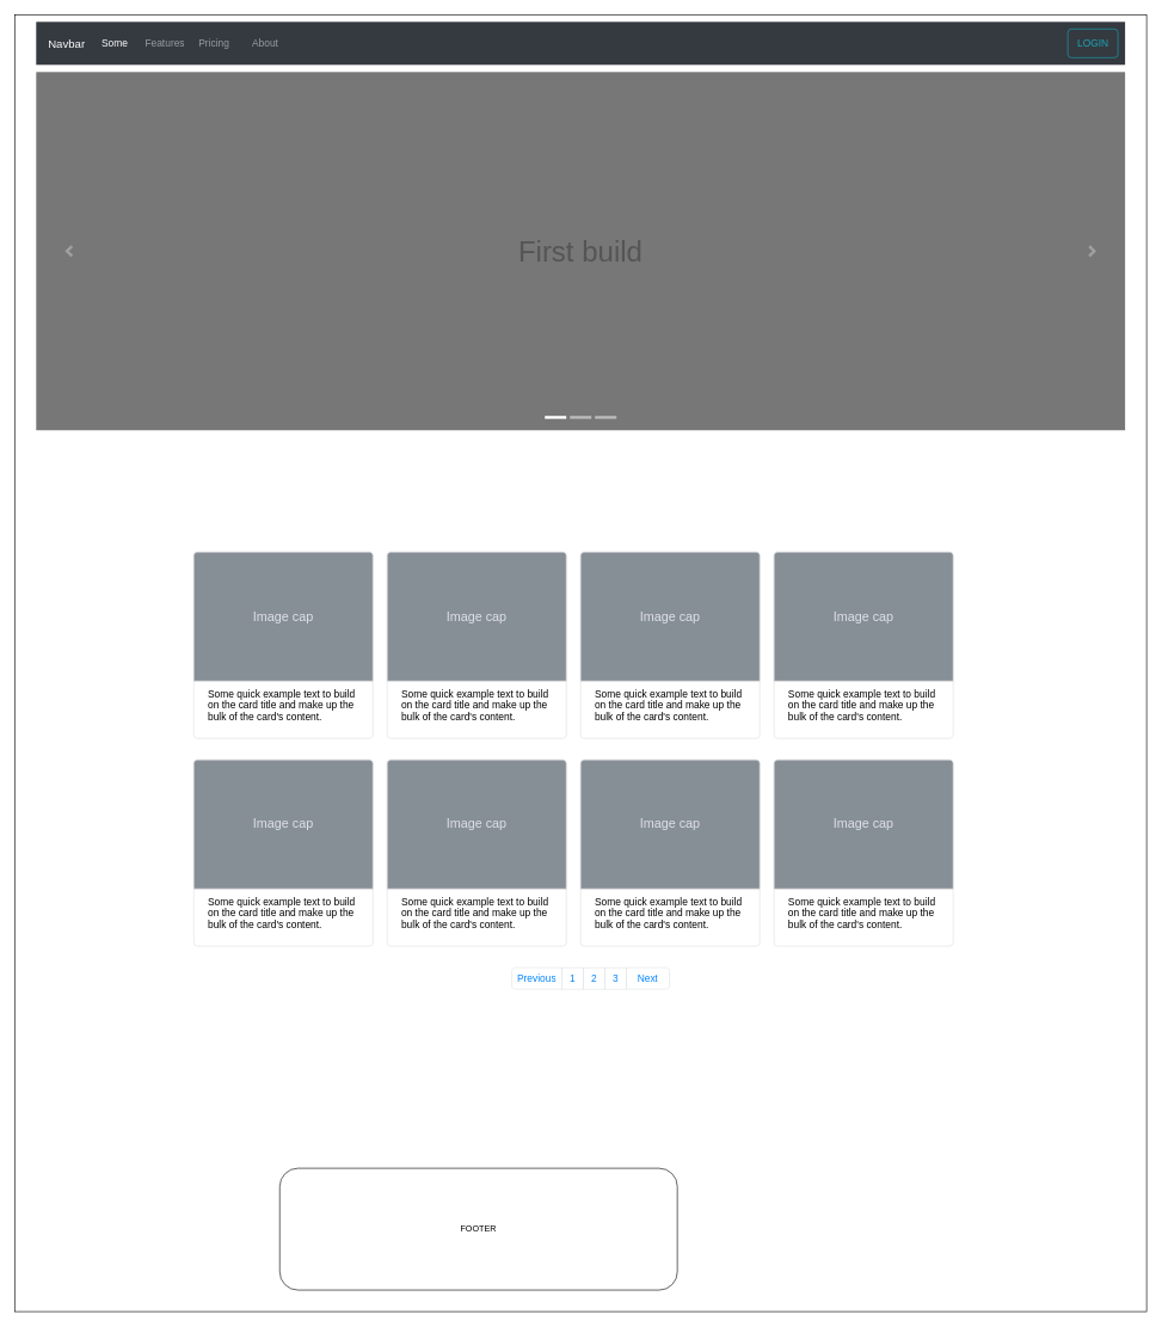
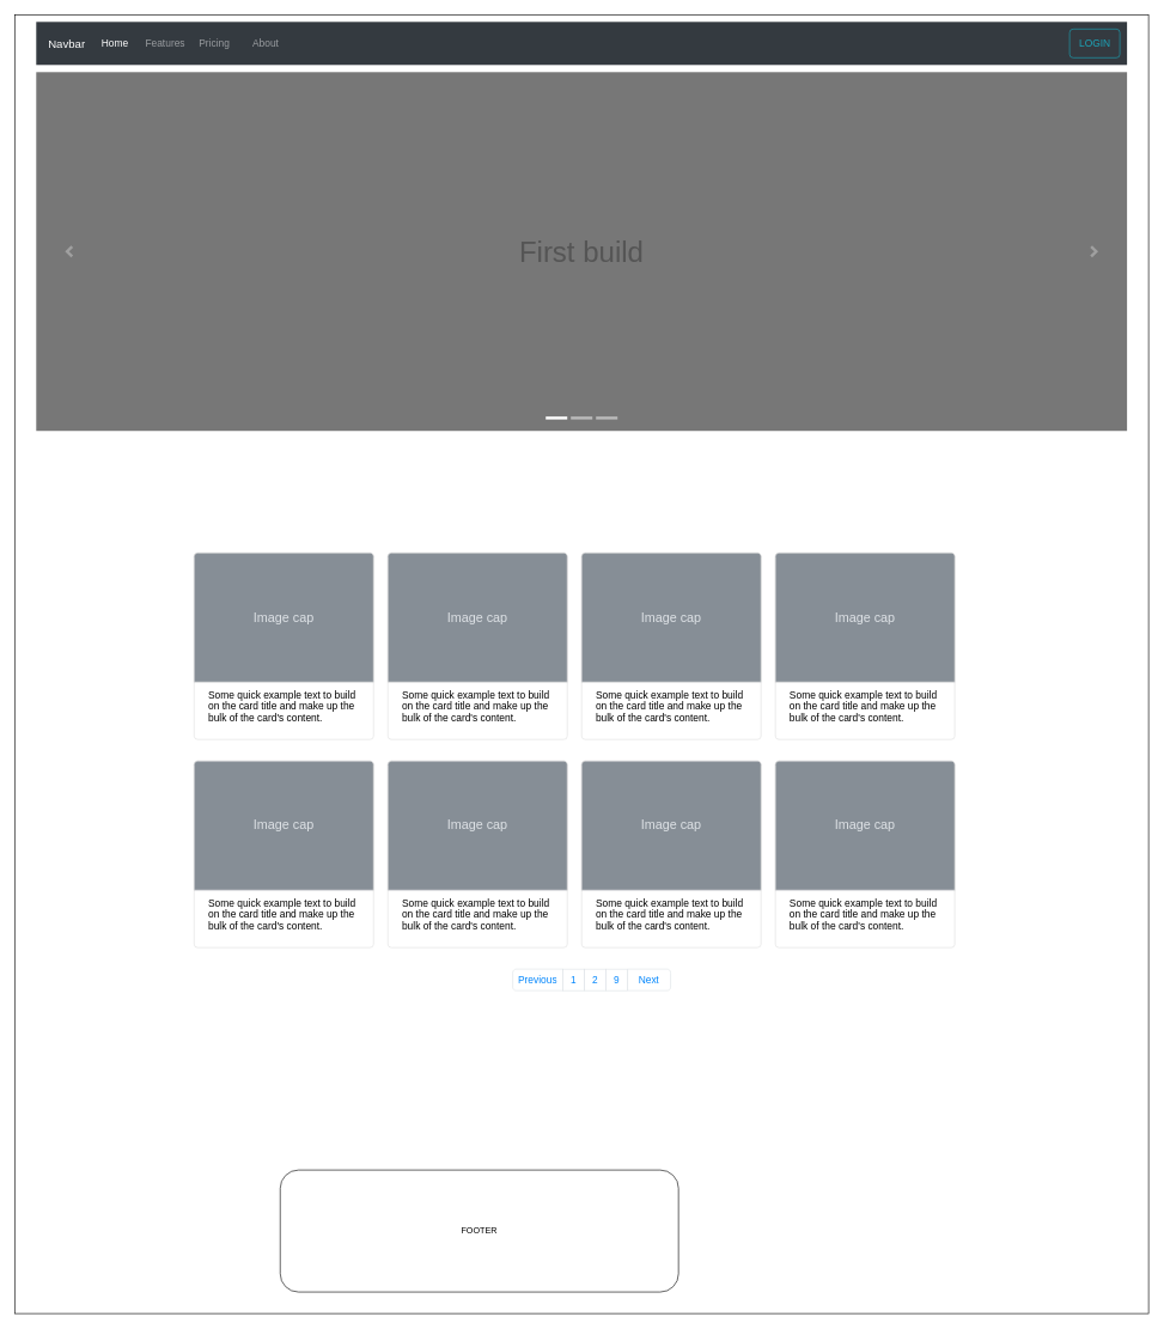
  <mxCell id="0" />
  <mxCell id="1" parent="0" />
  <mxCell id="2" value="" style="rounded=0;whiteSpace=wrap;html=1;" vertex="1" parent="1"><mxGeometry x="20" y="20" width="1580" height="1810" as="geometry" /></mxCell>
  <mxCell id="3" value="" style="html=1;shadow=0;dashed=0;fillColor=#343A40;strokeColor=none;fontSize=16;fontColor=#ffffff;align=left;spacing=15;" vertex="1" parent="1"><mxGeometry x="50" y="30" width="1520" height="60" as="geometry" /></mxCell>
  <mxCell id="4" value="" style="swimlane;shape=mxgraph.bootstrap.anchor;strokeColor=none;fillColor=none;fontColor=#0085FC;fontStyle=0;childLayout=stackLayout;horizontal=0;startSize=0;horizontalStack=1;resizeParent=1;resizeParentMax=0;resizeLast=0;collapsible=0;marginBottom=0;whiteSpace=wrap;html=1;resizeWidth=0;" vertex="1" parent="3"><mxGeometry y="10" width="350" height="40" as="geometry" /></mxCell>
  <mxCell id="5" value="Navbar" style="text;strokeColor=none;align=left;verticalAlign=middle;spacingLeft=15;spacingRight=10;points=[[0,0.5],[1,0.5]];portConstraint=eastwest;rotatable=0;whiteSpace=wrap;html=1;fillColor=none;fontColor=#ffffff;fontSize=16;" vertex="1" parent="4"><mxGeometry width="80" height="40" as="geometry" /></mxCell>
- <mxCell id="6" value="Some" style="text;strokeColor=none;align=center;verticalAlign=middle;spacingLeft=10;spacingRight=10;points=[[0,0.5],[1,0.5]];portConstraint=eastwest;rotatable=0;whiteSpace=wrap;html=1;fillColor=none;fontColor=#ffffff;fontSize=14;" vertex="1" parent="4"><mxGeometry x="80" width="60" height="40" as="geometry" /></mxCell>
+ <mxCell id="6" value="Home" style="text;strokeColor=none;align=center;verticalAlign=middle;spacingLeft=10;spacingRight=10;points=[[0,0.5],[1,0.5]];portConstraint=eastwest;rotatable=0;whiteSpace=wrap;html=1;fillColor=none;fontColor=#ffffff;fontSize=14;" vertex="1" parent="4"><mxGeometry x="80" width="60" height="40" as="geometry" /></mxCell>
  <mxCell id="7" value="Features" style="text;strokeColor=none;align=center;verticalAlign=middle;spacingLeft=10;spacingRight=10;points=[[0,0.5],[1,0.5]];portConstraint=eastwest;rotatable=0;whiteSpace=wrap;html=1;fillColor=none;fontColor=#9A9DA0;fontSize=14;" vertex="1" parent="4"><mxGeometry x="140" width="80" height="40" as="geometry" /></mxCell>
  <mxCell id="8" value="Pricing" style="text;strokeColor=none;align=left;verticalAlign=middle;spacingLeft=5;spacingRight=10;points=[[0,0.5],[1,0.5]];portConstraint=eastwest;rotatable=0;whiteSpace=wrap;html=1;fillColor=none;fontColor=#9A9DA0;fontSize=14;" vertex="1" parent="4"><mxGeometry x="220" width="70" height="40" as="geometry" /></mxCell>
  <mxCell id="9" value="About" style="text;strokeColor=none;align=center;verticalAlign=middle;spacingLeft=10;spacingRight=10;points=[[0,0.5],[1,0.5]];portConstraint=eastwest;rotatable=0;whiteSpace=wrap;html=1;fillColor=none;fontColor=#9A9DA0;fontSize=14;" vertex="1" parent="4"><mxGeometry x="290" width="60" height="40" as="geometry" /></mxCell>
  <mxCell id="10" value="LOGIN" style="html=1;shadow=0;dashed=0;shape=mxgraph.bootstrap.rrect;rSize=5;fontSize=14;fontColor=#1CA5B8;strokeColor=#1CA5B8;fillColor=none;" vertex="1" parent="3"><mxGeometry x="1" width="70" height="40" relative="1" as="geometry"><mxPoint x="-80" y="10" as="offset" /></mxGeometry></mxCell>
  <mxCell id="11" value="First build" style="html=1;shadow=0;dashed=0;strokeColor=none;strokeWidth=1;fillColor=#777777;fontColor=#555555;whiteSpace=wrap;align=center;verticalAlign=middle;fontStyle=0;fontSize=40;" vertex="1" parent="1"><mxGeometry x="50" y="100" width="1520" height="500" as="geometry" /></mxCell>
  <mxCell id="12" value="" style="html=1;verticalLabelPosition=bottom;labelBackgroundColor=#ffffff;verticalAlign=top;shadow=0;dashed=0;strokeWidth=4;shape=mxgraph.ios7.misc.more;strokeColor=#a0a0a0;" vertex="1" parent="11"><mxGeometry x="1" y="0.5" width="7" height="14" relative="1" as="geometry"><mxPoint x="-50" y="-7" as="offset" /></mxGeometry></mxCell>
  <mxCell id="13" value="" style="flipH=1;html=1;verticalLabelPosition=bottom;labelBackgroundColor=#ffffff;verticalAlign=top;shadow=0;dashed=0;strokeWidth=4;shape=mxgraph.ios7.misc.more;strokeColor=#a0a0a0;" vertex="1" parent="11"><mxGeometry y="0.5" width="7" height="14" relative="1" as="geometry"><mxPoint x="43" y="-7" as="offset" /></mxGeometry></mxCell>
  <mxCell id="14" value="" style="html=1;shadow=0;strokeColor=none;fillColor=#ffffff;" vertex="1" parent="11"><mxGeometry x="0.5" y="1" width="30" height="4" relative="1" as="geometry"><mxPoint x="-50" y="-20" as="offset" /></mxGeometry></mxCell>
  <mxCell id="15" value="" style="html=1;shadow=0;strokeColor=none;fillColor=#BBBBBB;" vertex="1" parent="11"><mxGeometry x="0.5" y="1" width="30" height="4" relative="1" as="geometry"><mxPoint x="-15" y="-20" as="offset" /></mxGeometry></mxCell>
  <mxCell id="16" value="" style="html=1;shadow=0;strokeColor=none;fillColor=#BBBBBB;" vertex="1" parent="11"><mxGeometry x="0.5" y="1" width="30" height="4" relative="1" as="geometry"><mxPoint x="20" y="-20" as="offset" /></mxGeometry></mxCell>
  <mxCell id="17" value="Some quick example text to build on the card title and make up the bulk of the card's content." style="html=1;shadow=0;dashed=0;shape=mxgraph.bootstrap.rrect;rSize=5;strokeColor=#DFDFDF;html=1;whiteSpace=wrap;fillColor=#ffffff;fontColor=#000000;verticalAlign=bottom;align=left;spacing=20;fontSize=14;" vertex="1" parent="1"><mxGeometry x="270" y="770" width="250" height="260" as="geometry" /></mxCell>
  <mxCell id="18" value="Image cap" style="html=1;shadow=0;dashed=0;shape=mxgraph.bootstrap.topButton;rSize=5;perimeter=none;whiteSpace=wrap;fillColor=#868E96;strokeColor=#DFDFDF;fontColor=#DEE2E6;resizeWidth=1;fontSize=18;" vertex="1" parent="17"><mxGeometry width="250" height="180" relative="1" as="geometry" /></mxCell>
  <mxCell id="19" value="Some quick example text to build on the card title and make up the bulk of the card's content." style="html=1;shadow=0;dashed=0;shape=mxgraph.bootstrap.rrect;rSize=5;strokeColor=#DFDFDF;html=1;whiteSpace=wrap;fillColor=#ffffff;fontColor=#000000;verticalAlign=bottom;align=left;spacing=20;fontSize=14;" vertex="1" parent="1"><mxGeometry x="540" y="1060" width="250" height="260" as="geometry" /></mxCell>
  <mxCell id="20" value="Image cap" style="html=1;shadow=0;dashed=0;shape=mxgraph.bootstrap.topButton;rSize=5;perimeter=none;whiteSpace=wrap;fillColor=#868E96;strokeColor=#DFDFDF;fontColor=#DEE2E6;resizeWidth=1;fontSize=18;" vertex="1" parent="19"><mxGeometry width="250" height="180" relative="1" as="geometry" /></mxCell>
  <mxCell id="21" value="Some quick example text to build on the card title and make up the bulk of the card's content." style="html=1;shadow=0;dashed=0;shape=mxgraph.bootstrap.rrect;rSize=5;strokeColor=#DFDFDF;html=1;whiteSpace=wrap;fillColor=#ffffff;fontColor=#000000;verticalAlign=bottom;align=left;spacing=20;fontSize=14;" vertex="1" parent="1"><mxGeometry x="270" y="1060" width="250" height="260" as="geometry" /></mxCell>
  <mxCell id="22" value="Image cap" style="html=1;shadow=0;dashed=0;shape=mxgraph.bootstrap.topButton;rSize=5;perimeter=none;whiteSpace=wrap;fillColor=#868E96;strokeColor=#DFDFDF;fontColor=#DEE2E6;resizeWidth=1;fontSize=18;" vertex="1" parent="21"><mxGeometry width="250" height="180" relative="1" as="geometry" /></mxCell>
  <mxCell id="23" value="Some quick example text to build on the card title and make up the bulk of the card's content." style="html=1;shadow=0;dashed=0;shape=mxgraph.bootstrap.rrect;rSize=5;strokeColor=#DFDFDF;html=1;whiteSpace=wrap;fillColor=#ffffff;fontColor=#000000;verticalAlign=bottom;align=left;spacing=20;fontSize=14;" vertex="1" parent="1"><mxGeometry x="810" y="770" width="250" height="260" as="geometry" /></mxCell>
  <mxCell id="24" value="Image cap" style="html=1;shadow=0;dashed=0;shape=mxgraph.bootstrap.topButton;rSize=5;perimeter=none;whiteSpace=wrap;fillColor=#868E96;strokeColor=#DFDFDF;fontColor=#DEE2E6;resizeWidth=1;fontSize=18;" vertex="1" parent="23"><mxGeometry width="250" height="180" relative="1" as="geometry" /></mxCell>
  <mxCell id="25" value="Some quick example text to build on the card title and make up the bulk of the card's content." style="html=1;shadow=0;dashed=0;shape=mxgraph.bootstrap.rrect;rSize=5;strokeColor=#DFDFDF;html=1;whiteSpace=wrap;fillColor=#ffffff;fontColor=#000000;verticalAlign=bottom;align=left;spacing=20;fontSize=14;" vertex="1" parent="1"><mxGeometry x="810" y="1060" width="250" height="260" as="geometry" /></mxCell>
  <mxCell id="26" value="Image cap" style="html=1;shadow=0;dashed=0;shape=mxgraph.bootstrap.topButton;rSize=5;perimeter=none;whiteSpace=wrap;fillColor=#868E96;strokeColor=#DFDFDF;fontColor=#DEE2E6;resizeWidth=1;fontSize=18;" vertex="1" parent="25"><mxGeometry width="250" height="180" relative="1" as="geometry" /></mxCell>
  <mxCell id="27" value="Some quick example text to build on the card title and make up the bulk of the card's content." style="html=1;shadow=0;dashed=0;shape=mxgraph.bootstrap.rrect;rSize=5;strokeColor=#DFDFDF;html=1;whiteSpace=wrap;fillColor=#ffffff;fontColor=#000000;verticalAlign=bottom;align=left;spacing=20;fontSize=14;" vertex="1" parent="1"><mxGeometry x="540" y="770" width="250" height="260" as="geometry" /></mxCell>
  <mxCell id="28" value="Image cap" style="html=1;shadow=0;dashed=0;shape=mxgraph.bootstrap.topButton;rSize=5;perimeter=none;whiteSpace=wrap;fillColor=#868E96;strokeColor=#DFDFDF;fontColor=#DEE2E6;resizeWidth=1;fontSize=18;" vertex="1" parent="27"><mxGeometry width="250" height="180" relative="1" as="geometry" /></mxCell>
  <mxCell id="29" value="Some quick example text to build on the card title and make up the bulk of the card's content." style="html=1;shadow=0;dashed=0;shape=mxgraph.bootstrap.rrect;rSize=5;strokeColor=#DFDFDF;html=1;whiteSpace=wrap;fillColor=#ffffff;fontColor=#000000;verticalAlign=bottom;align=left;spacing=20;fontSize=14;" vertex="1" parent="1"><mxGeometry x="1080" y="770" width="250" height="260" as="geometry" /></mxCell>
  <mxCell id="30" value="Image cap" style="html=1;shadow=0;dashed=0;shape=mxgraph.bootstrap.topButton;rSize=5;perimeter=none;whiteSpace=wrap;fillColor=#868E96;strokeColor=#DFDFDF;fontColor=#DEE2E6;resizeWidth=1;fontSize=18;" vertex="1" parent="29"><mxGeometry width="250" height="180" relative="1" as="geometry" /></mxCell>
  <mxCell id="31" value="Some quick example text to build on the card title and make up the bulk of the card's content." style="html=1;shadow=0;dashed=0;shape=mxgraph.bootstrap.rrect;rSize=5;strokeColor=#DFDFDF;html=1;whiteSpace=wrap;fillColor=#ffffff;fontColor=#000000;verticalAlign=bottom;align=left;spacing=20;fontSize=14;" vertex="1" parent="1"><mxGeometry x="1080" y="1060" width="250" height="260" as="geometry" /></mxCell>
  <mxCell id="32" value="Image cap" style="html=1;shadow=0;dashed=0;shape=mxgraph.bootstrap.topButton;rSize=5;perimeter=none;whiteSpace=wrap;fillColor=#868E96;strokeColor=#DFDFDF;fontColor=#DEE2E6;resizeWidth=1;fontSize=18;" vertex="1" parent="31"><mxGeometry width="250" height="180" relative="1" as="geometry" /></mxCell>
  <mxCell id="33" value="" style="swimlane;shape=mxgraph.bootstrap.anchor;strokeColor=#DEE2E6;fillColor=#ffffff;fontColor=#0085FC;fontStyle=0;childLayout=stackLayout;horizontal=0;startSize=0;horizontalStack=1;resizeParent=1;resizeParentMax=0;resizeLast=0;collapsible=0;marginBottom=0;whiteSpace=wrap;html=1;" vertex="1" parent="1"><mxGeometry x="714" y="1350" width="220" height="30" as="geometry" /></mxCell>
  <mxCell id="34" value="Previous" style="text;strokeColor=inherit;align=center;verticalAlign=middle;spacingLeft=5;spacingRight=5;overflow=hidden;points=[[0,0.5],[1,0.5]];portConstraint=eastwest;rotatable=0;whiteSpace=wrap;html=1;shape=mxgraph.bootstrap.leftButton;rSize=5;fillColor=inherit;fontColor=inherit;fontSize=14;" vertex="1" parent="33"><mxGeometry width="70" height="30" as="geometry" /></mxCell>
  <mxCell id="35" value="1" style="text;strokeColor=inherit;align=center;verticalAlign=middle;spacingLeft=5;spacingRight=5;overflow=hidden;points=[[0,0.5],[1,0.5]];portConstraint=eastwest;rotatable=0;whiteSpace=wrap;html=1;rSize=5;fillColor=inherit;fontColor=inherit;fontSize=14;" vertex="1" parent="33"><mxGeometry x="70" width="30" height="30" as="geometry" /></mxCell>
  <mxCell id="36" value="2" style="text;strokeColor=inherit;align=center;verticalAlign=middle;spacingLeft=5;spacingRight=5;overflow=hidden;points=[[0,0.5],[1,0.5]];portConstraint=eastwest;rotatable=0;whiteSpace=wrap;html=1;rSize=5;fillColor=inherit;fontColor=inherit;fontSize=14;" vertex="1" parent="33"><mxGeometry x="100" width="30" height="30" as="geometry" /></mxCell>
- <mxCell id="37" value="3" style="text;strokeColor=inherit;align=center;verticalAlign=middle;spacingLeft=5;spacingRight=5;overflow=hidden;points=[[0,0.5],[1,0.5]];portConstraint=eastwest;rotatable=0;whiteSpace=wrap;html=1;rSize=5;fillColor=inherit;fontColor=inherit;fontSize=14;" vertex="1" parent="33"><mxGeometry x="130" width="30" height="30" as="geometry" /></mxCell>
+ <mxCell id="37" value="9" style="text;strokeColor=inherit;align=center;verticalAlign=middle;spacingLeft=5;spacingRight=5;overflow=hidden;points=[[0,0.5],[1,0.5]];portConstraint=eastwest;rotatable=0;whiteSpace=wrap;html=1;rSize=5;fillColor=inherit;fontColor=inherit;fontSize=14;" vertex="1" parent="33"><mxGeometry x="130" width="30" height="30" as="geometry" /></mxCell>
  <mxCell id="38" value="Next" style="text;strokeColor=inherit;align=center;verticalAlign=middle;spacingLeft=5;spacingRight=5;overflow=hidden;points=[[0,0.5],[1,0.5]];portConstraint=eastwest;rotatable=0;whiteSpace=wrap;html=1;shape=mxgraph.bootstrap.rightButton;rSize=5;fillColor=inherit;fontColor=inherit;fontSize=14;" vertex="1" parent="33"><mxGeometry x="160" width="60" height="30" as="geometry" /></mxCell>
  <mxCell id="39" value="FOOTER" style="rounded=1;whiteSpace=wrap;html=1;" vertex="1" parent="1"><mxGeometry x="390" y="1630" width="555" height="170" as="geometry" /></mxCell>
